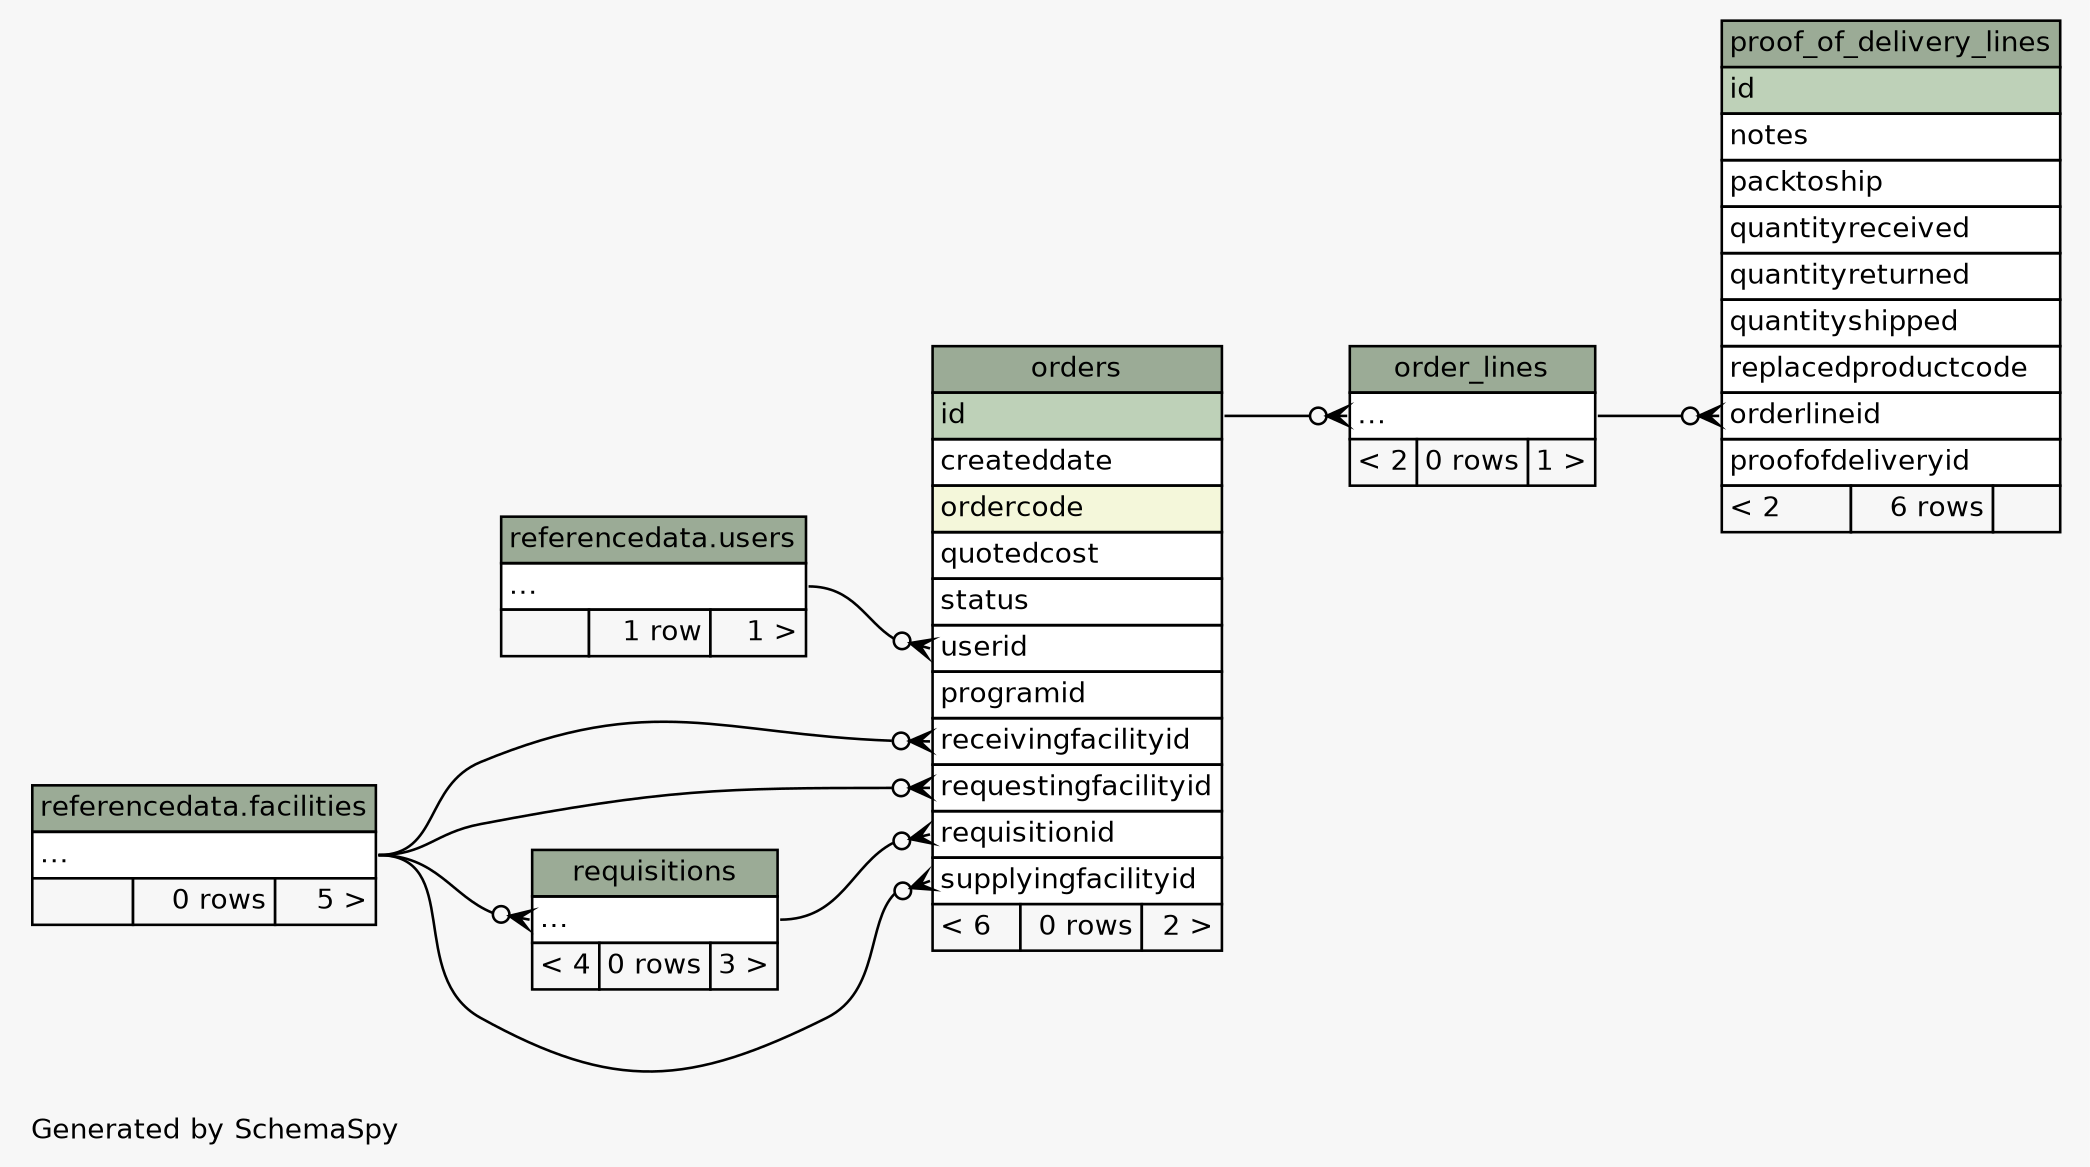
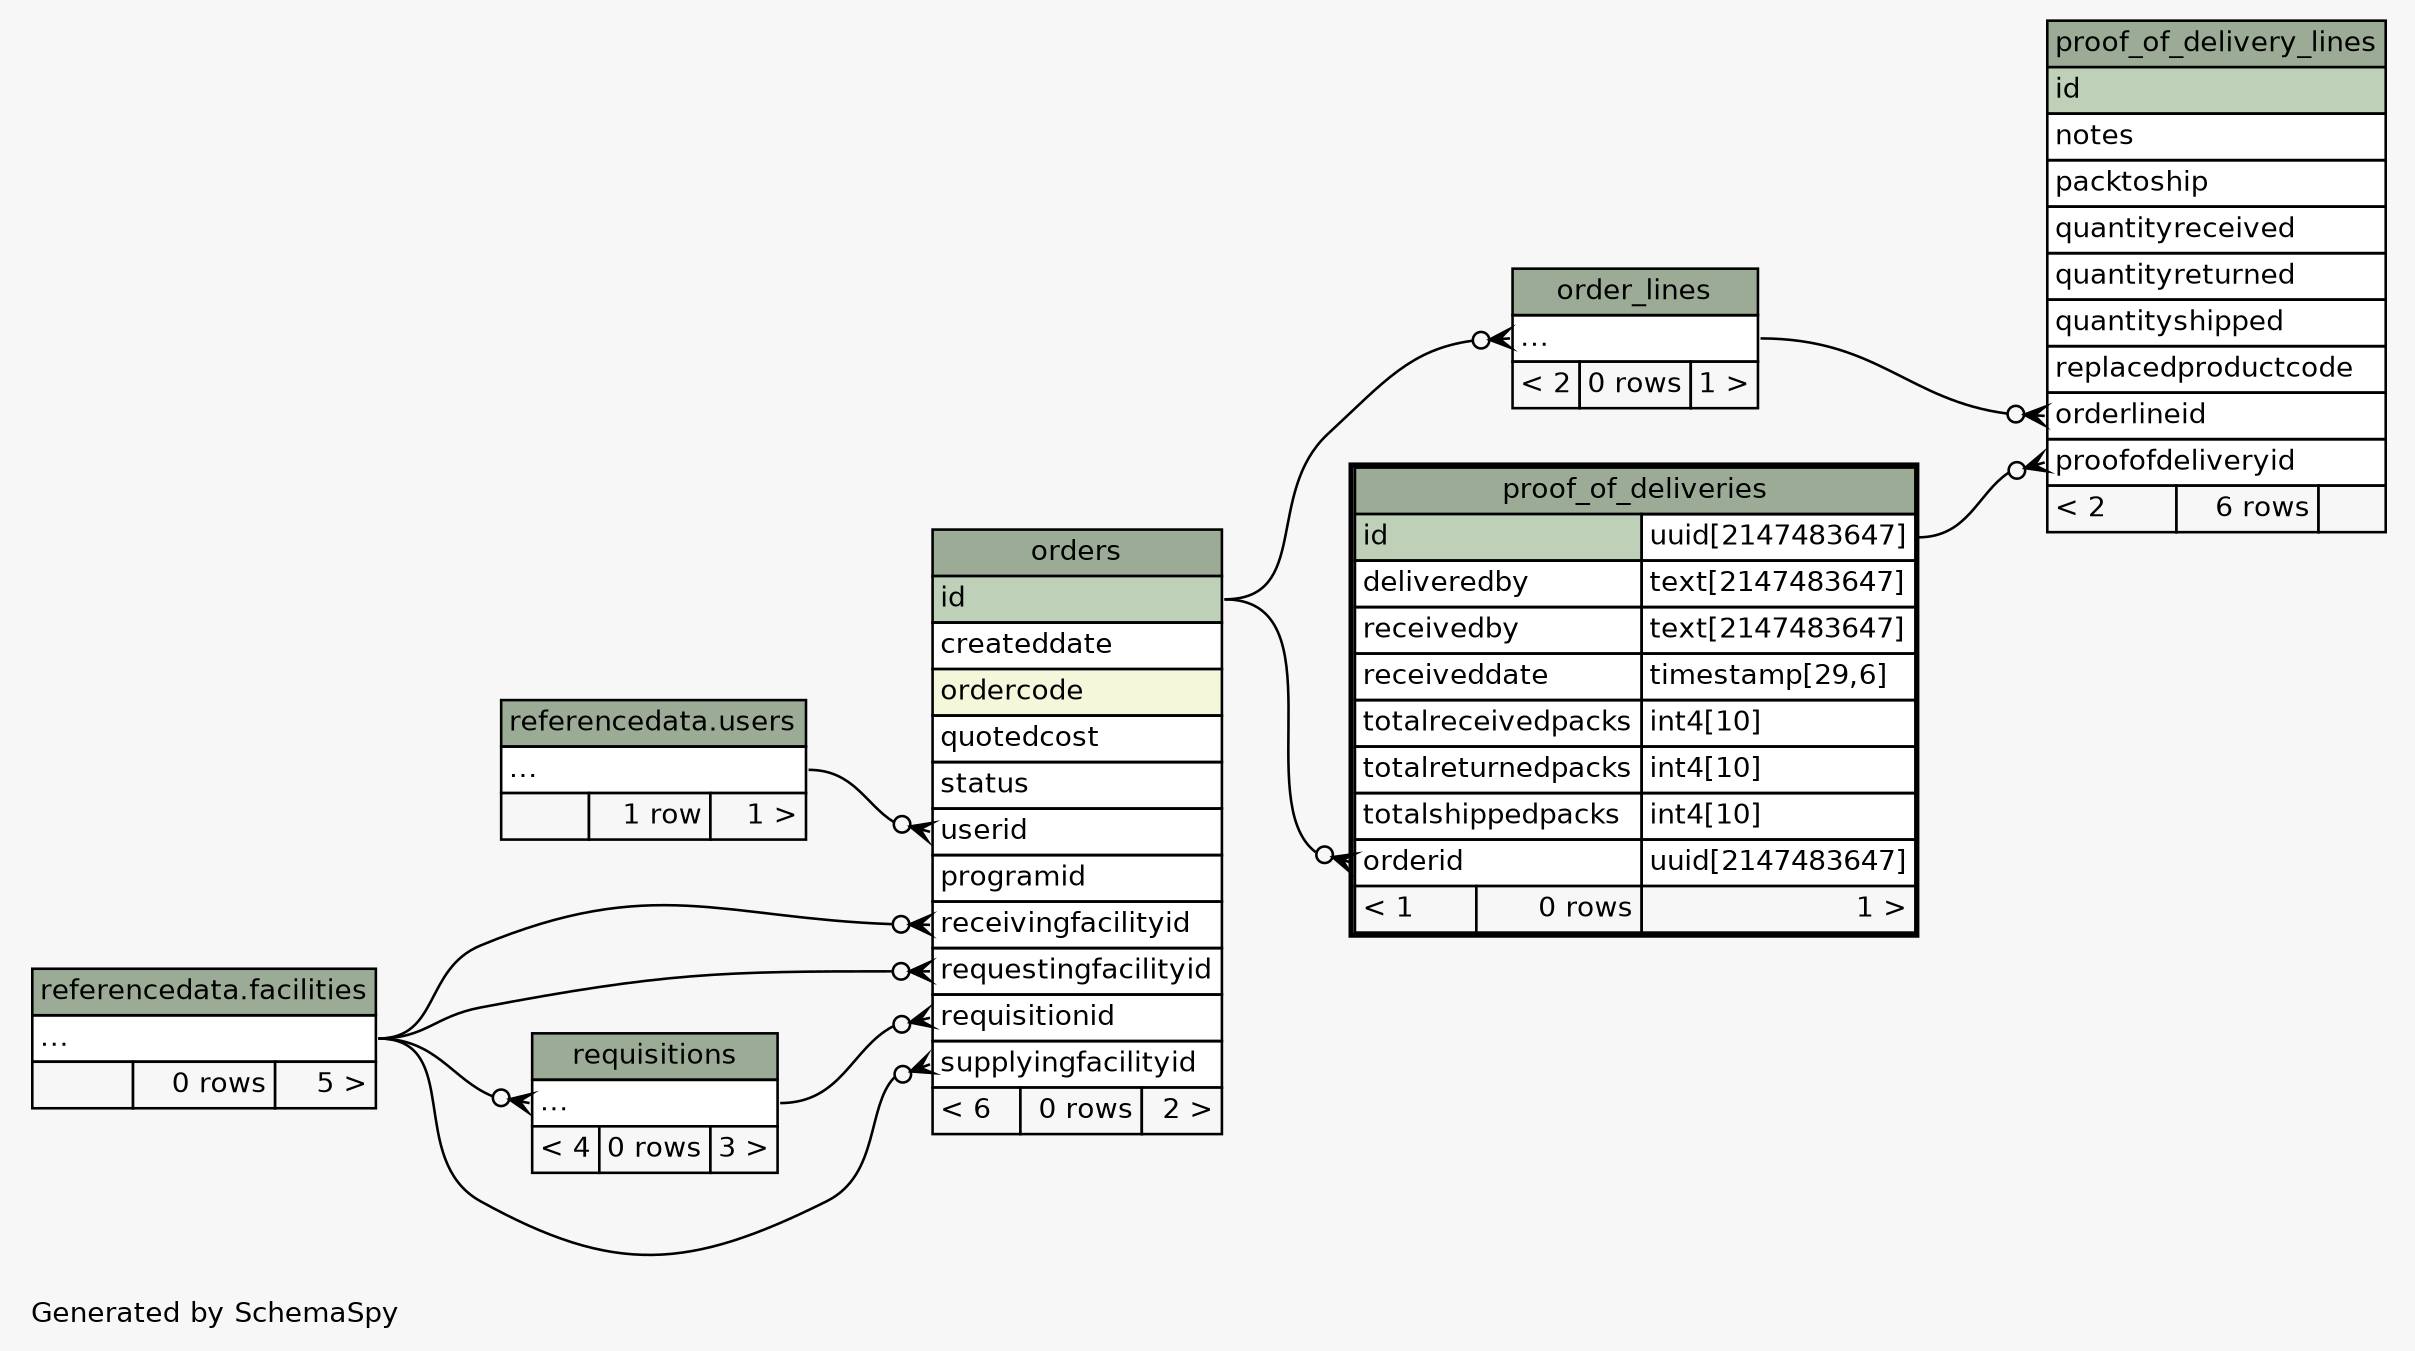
  digraph {
    bgcolor="#f7f7f7"
    fontname=Helvetica
    fontsize=11
    label="\nGenerated by SchemaSpy"
    labeljust=l
    nodesep=0.18
    rankdir=RL
    ranksep=0.46
    node [fontname=Helvetica fontsize=11 shape=plaintext]
    edge [arrowhead=none arrowsize=0.8 arrowtail=crowodot dir=back headport="elipses:e" tailport="elipses:w"]
    n1 [label=<     <TABLE BORDER="0" CELLBORDER="1" CELLSPACING="0" BGCOLOR="#ffffff">       <TR><TD COLSPAN="3" BGCOLOR="#9bab96" ALIGN="CENTER">order_lines</TD></TR>       <TR><TD PORT="elipses" COLSPAN="3" ALIGN="LEFT">...</TD></TR>       <TR><TD ALIGN="LEFT" BGCOLOR="#f7f7f7">&lt; 2</TD><TD ALIGN="RIGHT" BGCOLOR="#f7f7f7">0 rows</TD><TD ALIGN="RIGHT" BGCOLOR="#f7f7f7">1 &gt;</TD></TR>     </TABLE>>]
    n2 [label=<     <TABLE BORDER="0" CELLBORDER="1" CELLSPACING="0" BGCOLOR="#ffffff">       <TR><TD COLSPAN="3" BGCOLOR="#9bab96" ALIGN="CENTER">orders</TD></TR>       <TR><TD PORT="id" COLSPAN="3" BGCOLOR="#bed1b8" ALIGN="LEFT">id</TD></TR>       <TR><TD PORT="createddate" COLSPAN="3" ALIGN="LEFT">createddate</TD></TR>       <TR><TD PORT="ordercode" COLSPAN="3" BGCOLOR="#f4f7da" ALIGN="LEFT">ordercode</TD></TR>       <TR><TD PORT="quotedcost" COLSPAN="3" ALIGN="LEFT">quotedcost</TD></TR>       <TR><TD PORT="status" COLSPAN="3" ALIGN="LEFT">status</TD></TR>       <TR><TD PORT="userid" COLSPAN="3" ALIGN="LEFT">userid</TD></TR>       <TR><TD PORT="programid" COLSPAN="3" ALIGN="LEFT">programid</TD></TR>       <TR><TD PORT="receivingfacilityid" COLSPAN="3" ALIGN="LEFT">receivingfacilityid</TD></TR>       <TR><TD PORT="requestingfacilityid" COLSPAN="3" ALIGN="LEFT">requestingfacilityid</TD></TR>       <TR><TD PORT="requisitionid" COLSPAN="3" ALIGN="LEFT">requisitionid</TD></TR>       <TR><TD PORT="supplyingfacilityid" COLSPAN="3" ALIGN="LEFT">supplyingfacilityid</TD></TR>       <TR><TD ALIGN="LEFT" BGCOLOR="#f7f7f7">&lt; 6</TD><TD ALIGN="RIGHT" BGCOLOR="#f7f7f7">0 rows</TD><TD ALIGN="RIGHT" BGCOLOR="#f7f7f7">2 &gt;</TD></TR>     </TABLE>>]
    n3 [label=<     <TABLE BORDER="0" CELLBORDER="1" CELLSPACING="0" BGCOLOR="#ffffff">       <TR><TD COLSPAN="3" BGCOLOR="#9bab96" ALIGN="CENTER">referencedata.facilities</TD></TR>       <TR><TD PORT="elipses" COLSPAN="3" ALIGN="LEFT">...</TD></TR>       <TR><TD ALIGN="LEFT" BGCOLOR="#f7f7f7">  </TD><TD ALIGN="RIGHT" BGCOLOR="#f7f7f7">0 rows</TD><TD ALIGN="RIGHT" BGCOLOR="#f7f7f7">5 &gt;</TD></TR>     </TABLE>>]
    n4 [label=<     <TABLE BORDER="0" CELLBORDER="1" CELLSPACING="0" BGCOLOR="#ffffff">       <TR><TD COLSPAN="3" BGCOLOR="#9bab96" ALIGN="CENTER">requisitions</TD></TR>       <TR><TD PORT="elipses" COLSPAN="3" ALIGN="LEFT">...</TD></TR>       <TR><TD ALIGN="LEFT" BGCOLOR="#f7f7f7">&lt; 4</TD><TD ALIGN="RIGHT" BGCOLOR="#f7f7f7">0 rows</TD><TD ALIGN="RIGHT" BGCOLOR="#f7f7f7">3 &gt;</TD></TR>     </TABLE>>]
    n5 [label=<     <TABLE BORDER="0" CELLBORDER="1" CELLSPACING="0" BGCOLOR="#ffffff">       <TR><TD COLSPAN="3" BGCOLOR="#9bab96" ALIGN="CENTER">referencedata.users</TD></TR>       <TR><TD PORT="elipses" COLSPAN="3" ALIGN="LEFT">...</TD></TR>       <TR><TD ALIGN="LEFT" BGCOLOR="#f7f7f7">  </TD><TD ALIGN="RIGHT" BGCOLOR="#f7f7f7">1 row</TD><TD ALIGN="RIGHT" BGCOLOR="#f7f7f7">1 &gt;</TD></TR>     </TABLE>>]
+   n6 [label=<     <TABLE BORDER="2" CELLBORDER="1" CELLSPACING="0" BGCOLOR="#ffffff">       <TR><TD COLSPAN="3" BGCOLOR="#9bab96" ALIGN="CENTER">proof_of_deliveries</TD></TR>       <TR><TD PORT="id" COLSPAN="2" BGCOLOR="#bed1b8" ALIGN="LEFT">id</TD><TD PORT="id.type" ALIGN="LEFT">uuid[2147483647]</TD></TR>       <TR><TD PORT="deliveredby" COLSPAN="2" ALIGN="LEFT">deliveredby</TD><TD PORT="deliveredby.type" ALIGN="LEFT">text[2147483647]</TD></TR>       <TR><TD PORT="receivedby" COLSPAN="2" ALIGN="LEFT">receivedby</TD><TD PORT="receivedby.type" ALIGN="LEFT">text[2147483647]</TD></TR>       <TR><TD PORT="receiveddate" COLSPAN="2" ALIGN="LEFT">receiveddate</TD><TD PORT="receiveddate.type" ALIGN="LEFT">timestamp[29,6]</TD></TR>       <TR><TD PORT="totalreceivedpacks" COLSPAN="2" ALIGN="LEFT">totalreceivedpacks</TD><TD PORT="totalreceivedpacks.type" ALIGN="LEFT">int4[10]</TD></TR>       <TR><TD PORT="totalreturnedpacks" COLSPAN="2" ALIGN="LEFT">totalreturnedpacks</TD><TD PORT="totalreturnedpacks.type" ALIGN="LEFT">int4[10]</TD></TR>       <TR><TD PORT="totalshippedpacks" COLSPAN="2" ALIGN="LEFT">totalshippedpacks</TD><TD PORT="totalshippedpacks.type" ALIGN="LEFT">int4[10]</TD></TR>       <TR><TD PORT="orderid" COLSPAN="2" ALIGN="LEFT">orderid</TD><TD PORT="orderid.type" ALIGN="LEFT">uuid[2147483647]</TD></TR>       <TR><TD ALIGN="LEFT" BGCOLOR="#f7f7f7">&lt; 1</TD><TD ALIGN="RIGHT" BGCOLOR="#f7f7f7">0 rows</TD><TD ALIGN="RIGHT" BGCOLOR="#f7f7f7">1 &gt;</TD></TR>     </TABLE>>]
    n7 [label=<     <TABLE BORDER="0" CELLBORDER="1" CELLSPACING="0" BGCOLOR="#ffffff">       <TR><TD COLSPAN="3" BGCOLOR="#9bab96" ALIGN="CENTER">proof_of_delivery_lines</TD></TR>       <TR><TD PORT="id" COLSPAN="3" BGCOLOR="#bed1b8" ALIGN="LEFT">id</TD></TR>       <TR><TD PORT="notes" COLSPAN="3" ALIGN="LEFT">notes</TD></TR>       <TR><TD PORT="packtoship" COLSPAN="3" ALIGN="LEFT">packtoship</TD></TR>       <TR><TD PORT="quantityreceived" COLSPAN="3" ALIGN="LEFT">quantityreceived</TD></TR>       <TR><TD PORT="quantityreturned" COLSPAN="3" ALIGN="LEFT">quantityreturned</TD></TR>       <TR><TD PORT="quantityshipped" COLSPAN="3" ALIGN="LEFT">quantityshipped</TD></TR>       <TR><TD PORT="replacedproductcode" COLSPAN="3" ALIGN="LEFT">replacedproductcode</TD></TR>       <TR><TD PORT="orderlineid" COLSPAN="3" ALIGN="LEFT">orderlineid</TD></TR>       <TR><TD PORT="proofofdeliveryid" COLSPAN="3" ALIGN="LEFT">proofofdeliveryid</TD></TR>       <TR><TD ALIGN="LEFT" BGCOLOR="#f7f7f7">&lt; 2</TD><TD ALIGN="RIGHT" BGCOLOR="#f7f7f7">6 rows</TD><TD ALIGN="RIGHT" BGCOLOR="#f7f7f7">  </TD></TR>     </TABLE>>]
    n1 -> n2 [headport="id:e"]
    n2 -> n3 [tailport="receivingfacilityid:w"]
    n2 -> n3 [tailport="requestingfacilityid:w"]
    n2 -> n3 [tailport="supplyingfacilityid:w"]
    n2 -> n4 [tailport="requisitionid:w"]
    n2 -> n5 [tailport="userid:w"]
    n4 -> n3
+   n6 -> n2 [headport="id:e" tailport="orderid:w"]
    n7 -> n1 [tailport="orderlineid:w"]
+   n7 -> n6 [headport="id.type:e" tailport="proofofdeliveryid:w"]
  }
